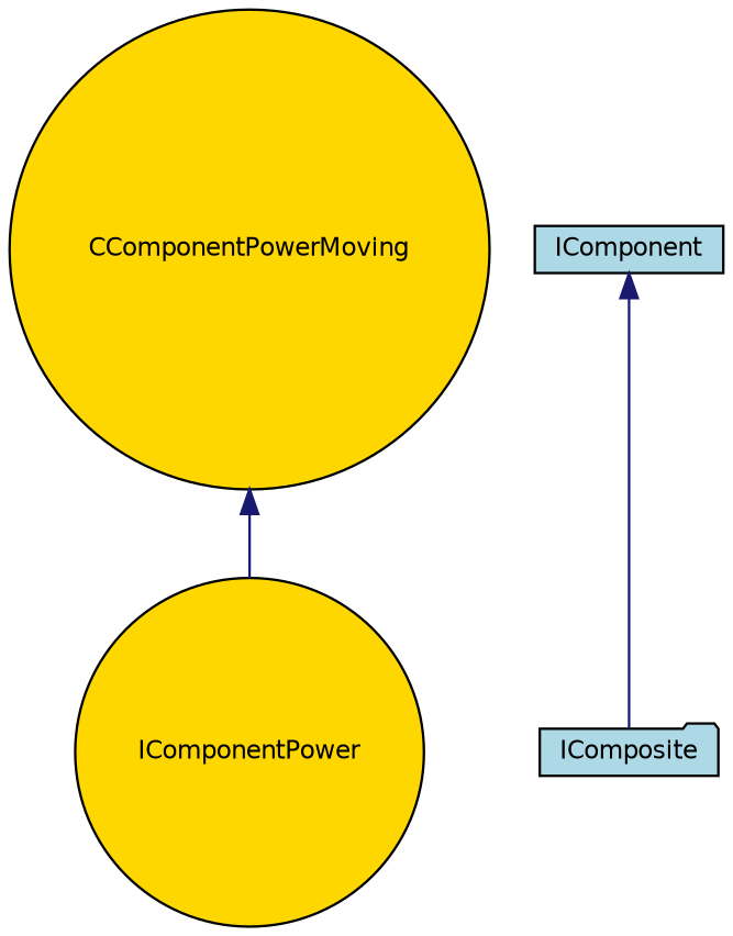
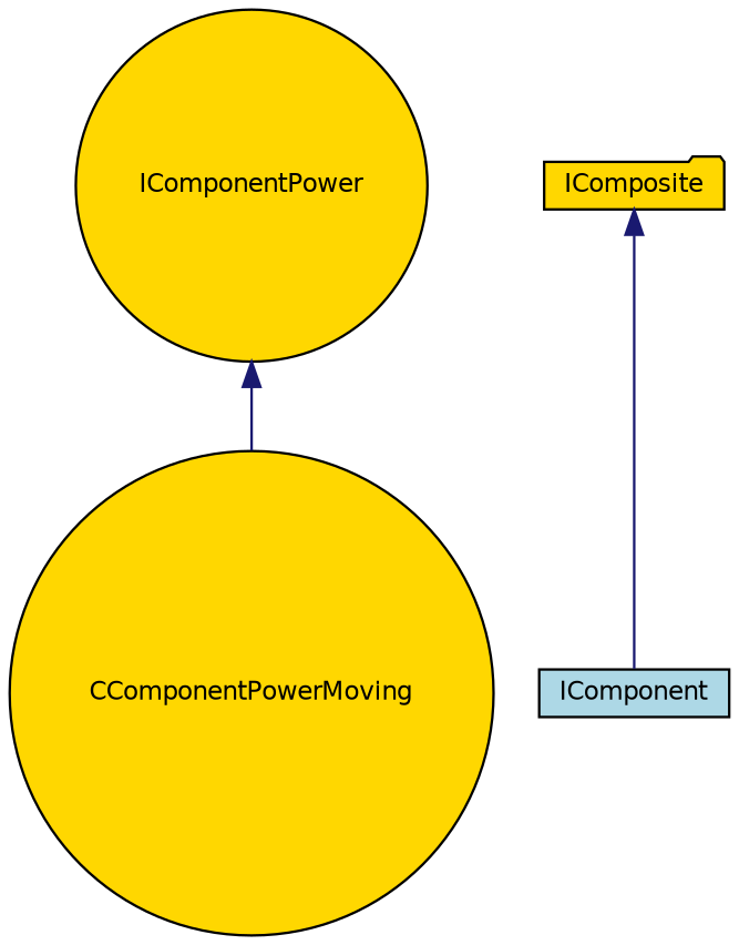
  digraph {
    node [color=black fillcolor=gold fontname=Helvetica fontsize=10 shape=circle style=filled]
    edge [color=midnightblue dir=back fontname=Helvetica fontsize=10 labelfontname=Helvetica labelfontsize=10 style=solid]
    n1 [fontcolor=black height=0.2 label=CComponentPowerMoving width=0.4]
    n2 [height=0.2 label=IComponentPower width=0.4]
    n3 [fillcolor=lightblue height=0.2 label=IComponent shape=box width=0.4]
-   n4 [fillcolor=lightblue height=0.2 label=IComposite shape=folder width=0.4]
-   n1 -> n2
-   n3 -> n4
+   n4 [height=0.2 label=IComposite shape=folder width=0.4]
+   n2 -> n1
+   n4 -> n3
  }
